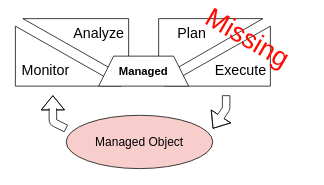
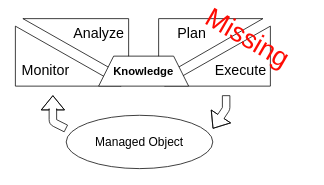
  <mxCell id="0" />
  <mxCell id="1" parent="0" />
  <mxCell id="2" value="" style="shape=manualInput;whiteSpace=wrap;html=1;gradientColor=none;size=80;direction=west;" parent="1" vertex="1"><mxGeometry x="211" y="20" width="139" height="80" as="geometry" /></mxCell>
  <mxCell id="3" value="" style="group" parent="1" vertex="1" connectable="0"><mxGeometry x="20" y="30" width="141" height="80" as="geometry" /></mxCell>
  <mxCell id="4" value="" style="verticalLabelPosition=bottom;verticalAlign=top;html=1;shape=mxgraph.basic.orthogonal_triangle" parent="3" vertex="1"><mxGeometry width="141" height="80" as="geometry" /></mxCell>
  <mxCell id="5" value="&lt;font style=&quot;font-size: 19px&quot;&gt;Monitor&lt;/font&gt;" style="text;html=1;align=center;verticalAlign=middle;resizable=0;points=[];autosize=1;strokeColor=none;" parent="3" vertex="1"><mxGeometry x="0.001" y="50" width="80" height="20" as="geometry" /></mxCell>
  <mxCell id="6" value="" style="group" parent="1" vertex="1" connectable="0"><mxGeometry x="219" y="30" width="191" height="80" as="geometry" /></mxCell>
  <mxCell id="7" value="" style="shape=manualInput;whiteSpace=wrap;html=1;gradientColor=none;size=80;" parent="6" vertex="1"><mxGeometry width="141" height="80" as="geometry" /></mxCell>
  <mxCell id="8" value="&lt;font style=&quot;font-size: 19px&quot;&gt;Execute&lt;/font&gt;" style="text;html=1;align=center;verticalAlign=middle;resizable=0;points=[];autosize=1;strokeColor=none;" parent="6" vertex="1"><mxGeometry x="61.001" y="50" width="80" height="20" as="geometry" /></mxCell>
  <mxCell id="9" value="&lt;font color=&quot;#ff0b03&quot; style=&quot;font-size: 36px;&quot;&gt;Missing&lt;/font&gt;" style="text;html=1;align=center;verticalAlign=middle;resizable=0;points=[];autosize=1;strokeColor=none;fillColor=none;rotation=30;" vertex="1" parent="6"><mxGeometry x="41" width="140" height="30" as="geometry" /></mxCell>
  <mxCell id="10" value="" style="group" parent="1" vertex="1" connectable="0"><mxGeometry x="30" y="20" width="141" height="80" as="geometry" /></mxCell>
  <mxCell id="11" value="" style="verticalLabelPosition=bottom;verticalAlign=top;html=1;shape=mxgraph.basic.orthogonal_triangle;rotation=-180;" parent="10" vertex="1"><mxGeometry width="141" height="80" as="geometry" /></mxCell>
  <mxCell id="12" value="&lt;font style=&quot;font-size: 19px&quot;&gt;Analyze&lt;/font&gt;" style="text;html=1;align=center;verticalAlign=middle;resizable=0;points=[];autosize=1;strokeColor=none;" parent="10" vertex="1"><mxGeometry x="60.999" y="10" width="80" height="20" as="geometry" /></mxCell>
- <mxCell id="13" value="&lt;font style=&quot;font-size: 15px&quot;&gt;&lt;b&gt;Managed&lt;/b&gt;&lt;/font&gt;" style="shape=trapezoid;perimeter=trapezoidPerimeter;whiteSpace=wrap;html=1;fixedSize=1;gradientColor=none;" parent="1" vertex="1"><mxGeometry x="131" y="70" width="120" height="40" as="geometry" /></mxCell>
+ <mxCell id="13" value="&lt;font style=&quot;font-size: 15px&quot;&gt;&lt;b&gt;Knowledge&lt;/b&gt;&lt;/font&gt;" style="shape=trapezoid;perimeter=trapezoidPerimeter;whiteSpace=wrap;html=1;fixedSize=1;gradientColor=none;" parent="1" vertex="1"><mxGeometry x="131" y="70" width="120" height="40" as="geometry" /></mxCell>
  <mxCell id="14" value="" style="group" parent="1" vertex="1" connectable="0"><mxGeometry x="70" y="140" width="231" height="80" as="geometry" /></mxCell>
- <mxCell id="15" value="&lt;font style=&quot;font-size: 16px&quot;&gt;Managed Object&lt;/font&gt;" style="ellipse;whiteSpace=wrap;html=1;fillColor=#f8cecc;" parent="14" vertex="1"><mxGeometry x="17.769" y="8.889" width="195.462" height="71.111" as="geometry" /></mxCell>
+ <mxCell id="15" value="&lt;font style=&quot;font-size: 16px&quot;&gt;Managed Object&lt;/font&gt;" style="ellipse;whiteSpace=wrap;html=1;" parent="14" vertex="1"><mxGeometry x="17.769" y="8.889" width="195.462" height="71.111" as="geometry" /></mxCell>
  <mxCell id="16" value="" style="curved=1;endArrow=classic;html=1;shape=flexArrow;" parent="14" edge="1"><mxGeometry width="50" height="50" relative="1" as="geometry"><mxPoint x="17.769" y="26.667" as="sourcePoint" /><mxPoint y="-17.778" as="targetPoint" /><Array as="points"><mxPoint y="17.778" /><mxPoint /></Array></mxGeometry></mxCell>
  <mxCell id="17" value="" style="curved=1;endArrow=classic;html=1;shape=flexArrow;" parent="14" edge="1"><mxGeometry width="50" height="50" relative="1" as="geometry"><mxPoint x="231" y="-17.778" as="sourcePoint" /><mxPoint x="213.231" y="26.667" as="targetPoint" /><Array as="points"><mxPoint x="231" /></Array></mxGeometry></mxCell>
  <mxCell id="18" value="&lt;font style=&quot;font-size: 19px&quot;&gt;Plan&lt;/font&gt;" style="text;html=1;align=center;verticalAlign=middle;resizable=0;points=[];autosize=1;strokeColor=none;" parent="1" vertex="1"><mxGeometry x="230.004" y="30" width="50" height="20" as="geometry" /></mxCell>
